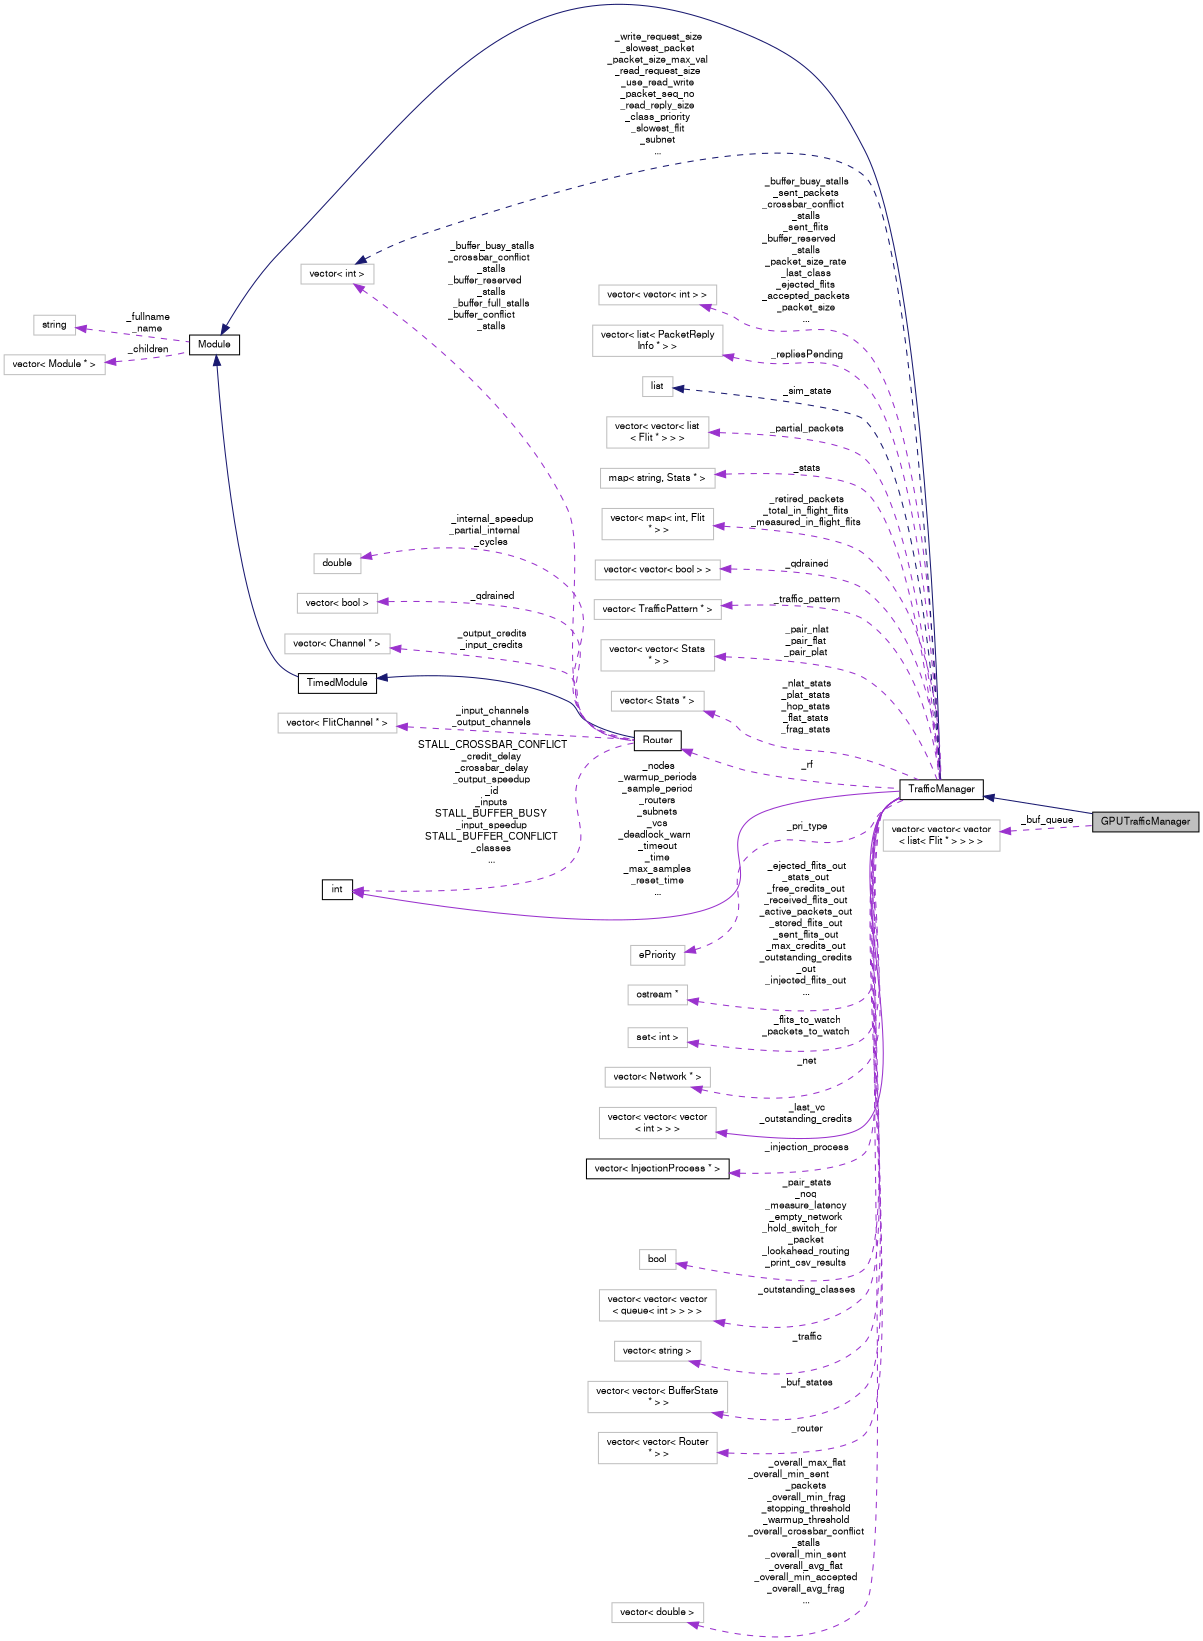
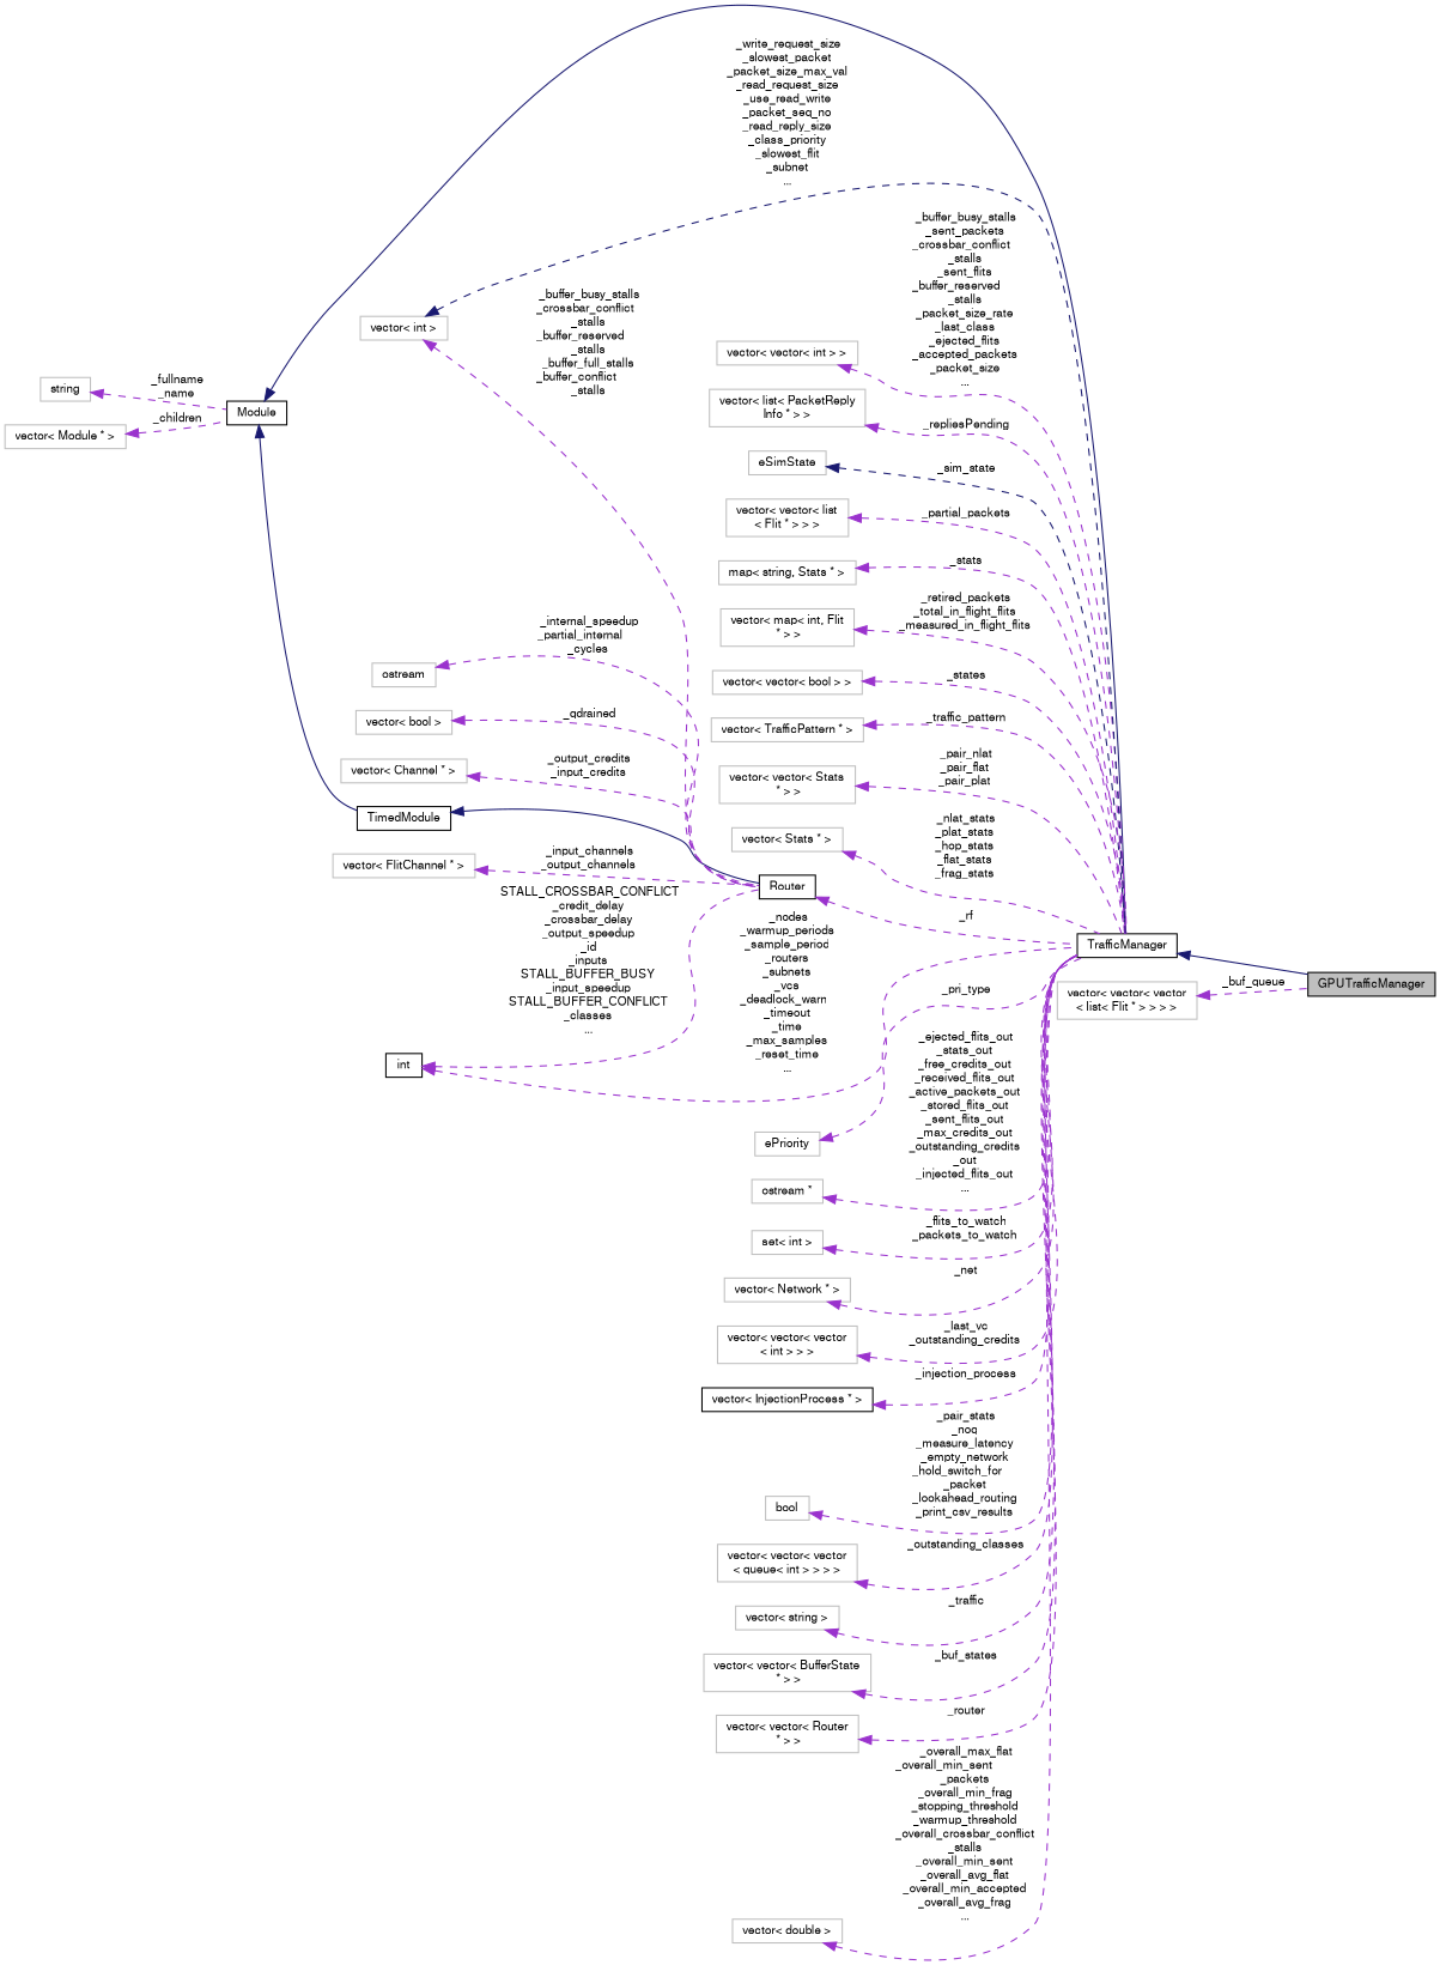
  digraph {
    rankdir=LR
    node [color=grey75 fontname=FreeSans fontsize=10 shape=record]
    edge [color=darkorchid3 dir=back fontname=FreeSans fontsize=10 labelfontname=FreeSans labelfontsize=10 style=dashed]
    n1 [color=black fillcolor=grey75 fontcolor=black height=0.2 label=GPUTrafficManager style=filled width=0.4]
    n2 [color=black height=0.2 label=TrafficManager width=0.4]
    n3 [color=black height=0.2 label=Module width=0.4]
    n4 [color=black height=0.2 label=TimedModule width=0.4]
    n5 [color=black height=0.2 label=Router width=0.4]
    n6 [height=0.2 label=string width=0.4]
    n7 [height=0.2 label="vector\< Module * \>" width=0.4]
    n8 [height=0.2 label="vector\< vector\< int \> \>" width=0.4]
    n9 [height=0.2 label="vector\< list\< PacketReply\lInfo * \> \>" width=0.4]
-   n10 [height=0.2 label=list width=0.4]
+   n10 [height=0.2 label=eSimState width=0.4]
    n11 [height=0.2 label="vector\< vector\< list\l\< Flit * \> \> \>" width=0.4]
    n12 [height=0.2 label="map\< string, Stats * \>" width=0.4]
    n13 [height=0.2 label="vector\< map\< int, Flit\l * \> \>" width=0.4]
    n14 [height=0.2 label="vector\< vector\< bool \> \>" width=0.4]
    n15 [height=0.2 label="vector\< TrafficPattern * \>" width=0.4]
    n16 [height=0.2 label="vector\< vector\< Stats\l * \> \>" width=0.4]
    n17 [height=0.2 label="vector\< Stats * \>" width=0.4]
    n18 [height=0.2 label="vector\< FlitChannel * \>" width=0.4]
-   n19 [height=0.2 label=double width=0.4]
+   n19 [height=0.2 label=ostream width=0.4]
    n20 [color=black height=0.2 label=int width=0.4]
    n21 [height=0.2 label="vector\< int \>" width=0.4]
    n22 [height=0.2 label="vector\< bool \>" width=0.4]
    n23 [height=0.2 label="vector\< Channel * \>" width=0.4]
    n24 [height=0.2 label=ePriority width=0.4]
    n25 [height=0.2 label="ostream *" width=0.4]
    n26 [height=0.2 label="set\< int \>" width=0.4]
    n27 [height=0.2 label="vector\< Network * \>" width=0.4]
    n28 [height=0.2 label="vector\< vector\< vector\l\< int \> \> \>" width=0.4]
    n29 [color=black height=0.2 label="vector\< InjectionProcess * \>" width=0.4]
    n30 [height=0.2 label=bool width=0.4]
    n31 [height=0.2 label="vector\< vector\< vector\l\< queue\< int \> \> \> \>" width=0.4]
    n32 [height=0.2 label="vector\< string \>" width=0.4]
    n33 [height=0.2 label="vector\< vector\< BufferState\l * \> \>" width=0.4]
    n34 [height=0.2 label="vector\< vector\< Router\l * \> \>" width=0.4]
    n35 [height=0.2 label="vector\< double \>" width=0.4]
    n36 [height=0.2 label="vector\< vector\< vector\l\< list\< Flit * \> \> \> \>" width=0.4]
    n2 -> n1 [color=midnightblue style=solid]
    n3 -> n2 [color=midnightblue style=solid]
    n3 -> n4 [color=midnightblue style=solid]
    n4 -> n5 [color=midnightblue style=solid]
    n5 -> n2 [label=" _rf"]
    n6 -> n3 [label=" _fullname\n_name"]
    n7 -> n3 [label=" _children"]
    n8 -> n2 [label=" _buffer_busy_stalls\n_sent_packets\n_crossbar_conflict\l_stalls\n_sent_flits\n_buffer_reserved\l_stalls\n_packet_size_rate\n_last_class\n_ejected_flits\n_accepted_packets\n_packet_size\n..."]
    n9 -> n2 [label=" _repliesPending"]
    n10 -> n2 [color=midnightblue label=" _sim_state"]
    n11 -> n2 [label=" _partial_packets"]
    n12 -> n2 [label=" _stats"]
    n13 -> n2 [label=" _retired_packets\n_total_in_flight_flits\n_measured_in_flight_flits"]
-   n14 -> n2 [label=" _qdrained"]
+   n14 -> n2 [label=" _states"]
    n15 -> n2 [label=" _traffic_pattern"]
    n16 -> n2 [label=" _pair_nlat\n_pair_flat\n_pair_plat"]
    n17 -> n2 [label=" _nlat_stats\n_plat_stats\n_hop_stats\n_flat_stats\n_frag_stats"]
    n18 -> n5 [label=" _input_channels\n_output_channels"]
    n19 -> n5 [label=" _internal_speedup\n_partial_internal\l_cycles"]
-   n20 -> n2 [label=" _nodes\n_warmup_periods\n_sample_period\n_routers\n_subnets\n_vcs\n_deadlock_warn\l_timeout\n_time\n_max_samples\n_reset_time\n..." style=solid]
+   n20 -> n2 [label=" _nodes\n_warmup_periods\n_sample_period\n_routers\n_subnets\n_vcs\n_deadlock_warn\l_timeout\n_time\n_max_samples\n_reset_time\n..."]
    n20 -> n5 [label=" STALL_CROSSBAR_CONFLICT\n_credit_delay\n_crossbar_delay\n_output_speedup\n_id\n_inputs\nSTALL_BUFFER_BUSY\n_input_speedup\nSTALL_BUFFER_CONFLICT\n_classes\n..."]
    n21 -> n2 [color=midnightblue label=" _write_request_size\n_slowest_packet\n_packet_size_max_val\n_read_request_size\n_use_read_write\n_packet_seq_no\n_read_reply_size\n_class_priority\n_slowest_flit\n_subnet\n..."]
    n21 -> n5 [label=" _buffer_busy_stalls\n_crossbar_conflict\l_stalls\n_buffer_reserved\l_stalls\n_buffer_full_stalls\n_buffer_conflict\l_stalls"]
    n22 -> n5 [label=" _qdrained"]
    n23 -> n5 [label=" _output_credits\n_input_credits"]
    n24 -> n2 [label=" _pri_type"]
    n25 -> n2 [label=" _ejected_flits_out\n_stats_out\n_free_credits_out\n_received_flits_out\n_active_packets_out\n_stored_flits_out\n_sent_flits_out\n_max_credits_out\n_outstanding_credits\l_out\n_injected_flits_out\n..."]
    n26 -> n2 [label=" _flits_to_watch\n_packets_to_watch"]
    n27 -> n2 [label=" _net"]
-   n28 -> n2 [label=" _last_vc\n_outstanding_credits" style=solid]
+   n28 -> n2 [label=" _last_vc\n_outstanding_credits"]
    n29 -> n2 [label=" _injection_process"]
    n30 -> n2 [label=" _pair_stats\n_noq\n_measure_latency\n_empty_network\n_hold_switch_for\l_packet\n_lookahead_routing\n_print_csv_results"]
    n31 -> n2 [label=" _outstanding_classes"]
    n32 -> n2 [label=" _traffic"]
    n33 -> n2 [label=" _buf_states"]
    n34 -> n2 [label=" _router"]
    n35 -> n2 [label=" _overall_max_flat\n_overall_min_sent\l_packets\n_overall_min_frag\n_stopping_threshold\n_warmup_threshold\n_overall_crossbar_conflict\l_stalls\n_overall_min_sent\n_overall_avg_flat\n_overall_min_accepted\n_overall_avg_frag\n..."]
    n36 -> n1 [label=" _buf_queue"]
  }
